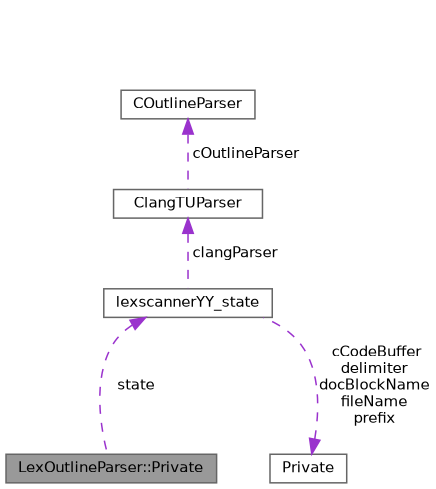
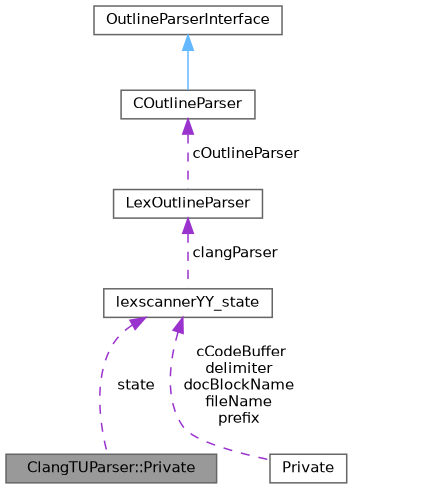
  digraph {
    node [color=gray40 fillcolor=white fontname=Helvetica fontsize=10 shape=box style=filled]
    edge [color=darkorchid3 dir=back fontname=Helvetica fontsize=10 labelfontname=Helvetica labelfontsize=10 style=dashed]
-   n1 [fillcolor=grey60 fontcolor=black height=0.2 label="LexOutlineParser::Private" width=0.4]
+   n1 [fillcolor=grey60 fontcolor=black height=0.2 label="ClangTUParser::Private" width=0.4]
    n2 [height=0.2 label=lexscannerYY_state width=0.4]
    n3 [height=0.2 label=COutlineParser width=0.4]
-   n4 [height=0.2 label=ClangTUParser width=0.4]
+   n4 [height=0.2 label=LexOutlineParser width=0.4]
+   n5 [height=0.2 label=OutlineParserInterface width=0.4]
    n6 [height=0.2 label=Private width=0.4]
    n2 -> n1 [label=" state"]
    n3 -> n4 [label=" cOutlineParser"]
    n4 -> n2 [label=" clangParser"]
-   n6 -> n2 [label=" cCodeBuffer\ndelimiter\ndocBlockName\nfileName\nprefix"]
+   n5 -> n3 [color=steelblue1 style=solid]
+   n2 -> n6 [label=" cCodeBuffer\ndelimiter\ndocBlockName\nfileName\nprefix"]
  }
